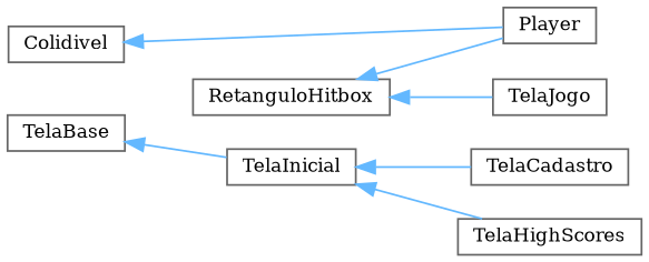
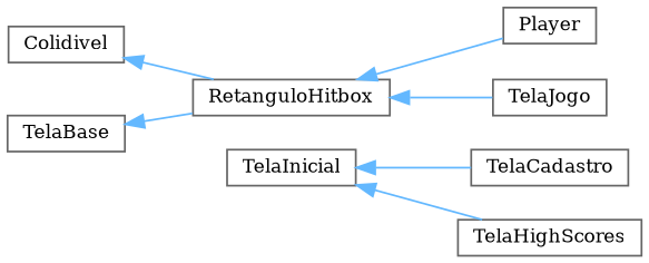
  digraph {
    fontname="DejaVu Serif"
    rankdir=LR
    node [color=grey40 fillcolor=white fontname="DejaVu Serif" fontsize=10 shape=box style=filled]
    edge [color=steelblue1 dir=back fontname="DejaVu Serif" fontsize=10 labelfontname=Helvetica labelfontsize=10 style=solid]
    n1 [height=0.2 label=Colidivel width=0.4]
    n2 [height=0.2 label=RetanguloHitbox width=0.4]
    n3 [height=0.2 label=Player width=0.4]
    n4 [height=0.2 label=TelaJogo width=0.4]
    n5 [height=0.2 label=TelaBase width=0.4]
    n6 [height=0.2 label=TelaInicial width=0.4]
    n7 [height=0.2 label=TelaCadastro width=0.4]
    n8 [height=0.2 label=TelaHighScores width=0.4]
-   n1 -> n3
+   n1 -> n2
    n2 -> n3
    n2 -> n4
-   n5 -> n6
+   n5 -> n2
    n6 -> n7
    n6 -> n8
  }
